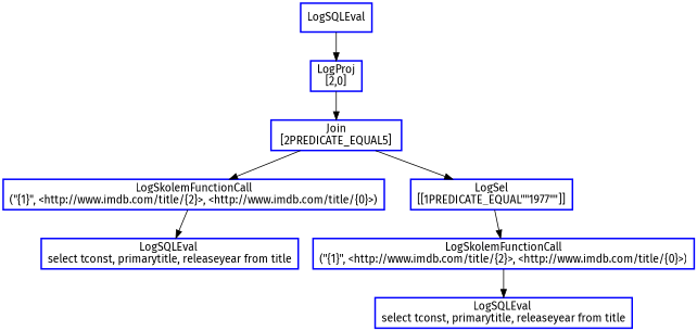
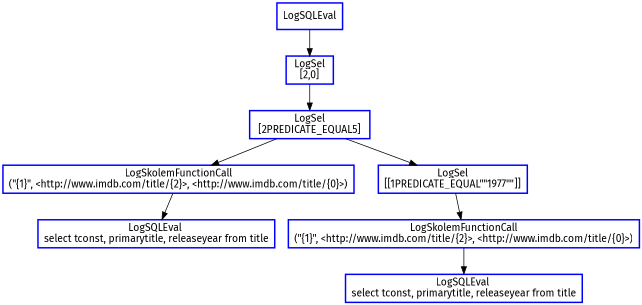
  digraph {
    fontname="Fira Sans"
    node [color=blue fontcolor=black fontname="Fira Sans" shape=rectangle style=bold]
    edge [fontname="Fira Sans"]
    n1 [label=LogSQLEval]
-   n2 [label="LogProj\n[2,0]"]
-   n3 [label="Join\n [2PREDICATE_EQUAL5] "]
+   n2 [label="LogSel\n[2,0]"]
+   n3 [label="LogSel\n [2PREDICATE_EQUAL5] "]
    n4 [label="LogSkolemFunctionCall\n(\"{1}\", <http://www.imdb.com/title/{2}>, <http://www.imdb.com/title/{0}>)"]
    n5 [label="LogSel\n[[1PREDICATE_EQUAL\"\"1977\"\"]]"]
    n6 [label="LogSQLEval \nselect tconst, primarytitle, releaseyear from title"]
    n7 [label="LogSkolemFunctionCall\n(\"{1}\", <http://www.imdb.com/title/{2}>, <http://www.imdb.com/title/{0}>)"]
    n8 [label="LogSQLEval \nselect tconst, primarytitle, releaseyear from title"]
    n1 -> n2
    n2 -> n3
    n3 -> n4
    n3 -> n5
    n4 -> n6
    n5 -> n7
    n7 -> n8
  }
